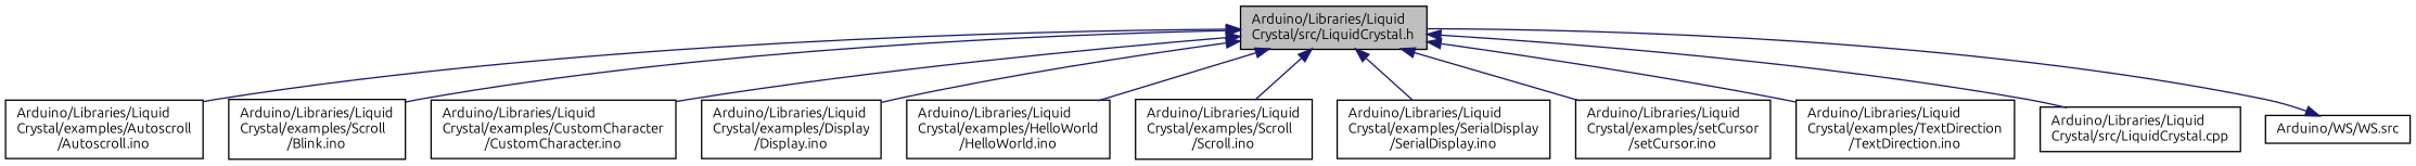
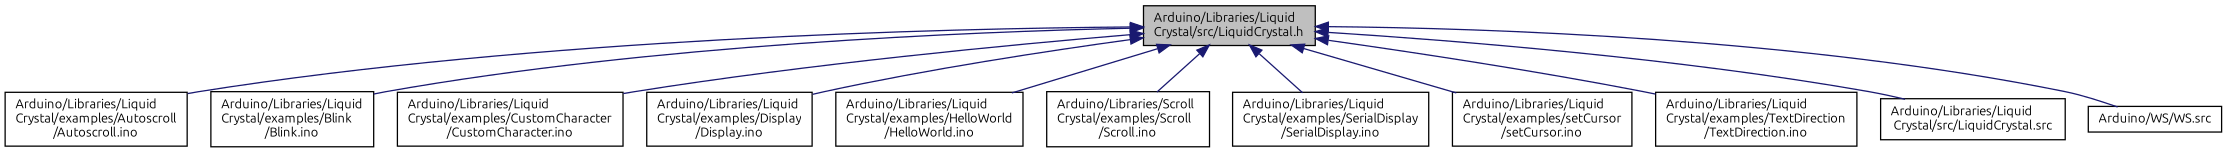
  digraph {
    fontname=Ubuntu
    node [color=black fillcolor=white fontname=Ubuntu fontsize=10 shape=record style=filled]
    edge [color=midnightblue dir=back fontname=Ubuntu fontsize=10 labelfontname=Helvetica labelfontsize=10 style=solid]
    n1 [fillcolor=grey75 fontcolor=black height=0.2 label="Arduino/Libraries/Liquid\lCrystal/src/LiquidCrystal.h" width=0.4]
    n2 [height=0.2 label="Arduino/Libraries/Liquid\lCrystal/examples/Autoscroll\l/Autoscroll.ino" width=0.4]
-   n3 [height=0.2 label="Arduino/Libraries/Liquid\lCrystal/examples/Scroll\l/Blink.ino" width=0.4]
+   n3 [height=0.2 label="Arduino/Libraries/Liquid\lCrystal/examples/Blink\l/Blink.ino" width=0.4]
    n4 [height=0.2 label="Arduino/Libraries/Liquid\lCrystal/examples/CustomCharacter\l/CustomCharacter.ino" width=0.4]
    n5 [height=0.2 label="Arduino/Libraries/Liquid\lCrystal/examples/Display\l/Display.ino" width=0.4]
    n6 [height=0.2 label="Arduino/Libraries/Liquid\lCrystal/examples/HelloWorld\l/HelloWorld.ino" width=0.4]
-   n7 [height=0.2 label="Arduino/Libraries/Liquid\lCrystal/examples/Scroll\l/Scroll.ino" width=0.4]
+   n7 [height=0.2 label="Arduino/Libraries/Scroll\lCrystal/examples/Scroll\l/Scroll.ino" width=0.4]
    n8 [height=0.2 label="Arduino/Libraries/Liquid\lCrystal/examples/SerialDisplay\l/SerialDisplay.ino" width=0.4]
    n9 [height=0.2 label="Arduino/Libraries/Liquid\lCrystal/examples/setCursor\l/setCursor.ino" width=0.4]
    n10 [height=0.2 label="Arduino/Libraries/Liquid\lCrystal/examples/TextDirection\l/TextDirection.ino" width=0.4]
-   n11 [height=0.2 label="Arduino/Libraries/Liquid\lCrystal/src/LiquidCrystal.cpp" width=0.4]
+   n11 [height=0.2 label="Arduino/Libraries/Liquid\lCrystal/src/LiquidCrystal.src" width=0.4]
    n12 [height=0.2 label="Arduino/WS/WS.src" width=0.4]
    n1 -> n2
    n1 -> n3
    n1 -> n4
    n1 -> n5
    n1 -> n6
    n1 -> n7
    n1 -> n8
    n1 -> n9
    n1 -> n10
    n1 -> n11
-   n12 -> n1
+   n1 -> n12
  }
